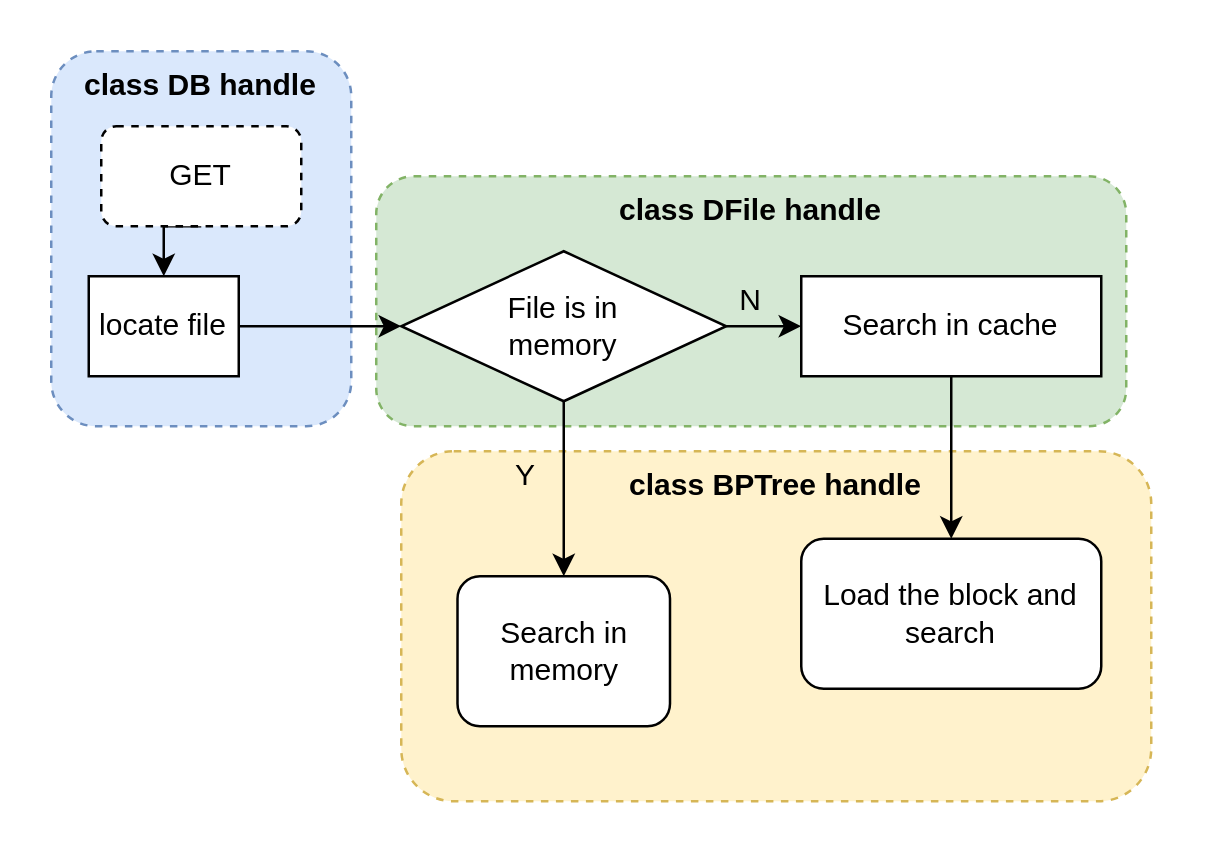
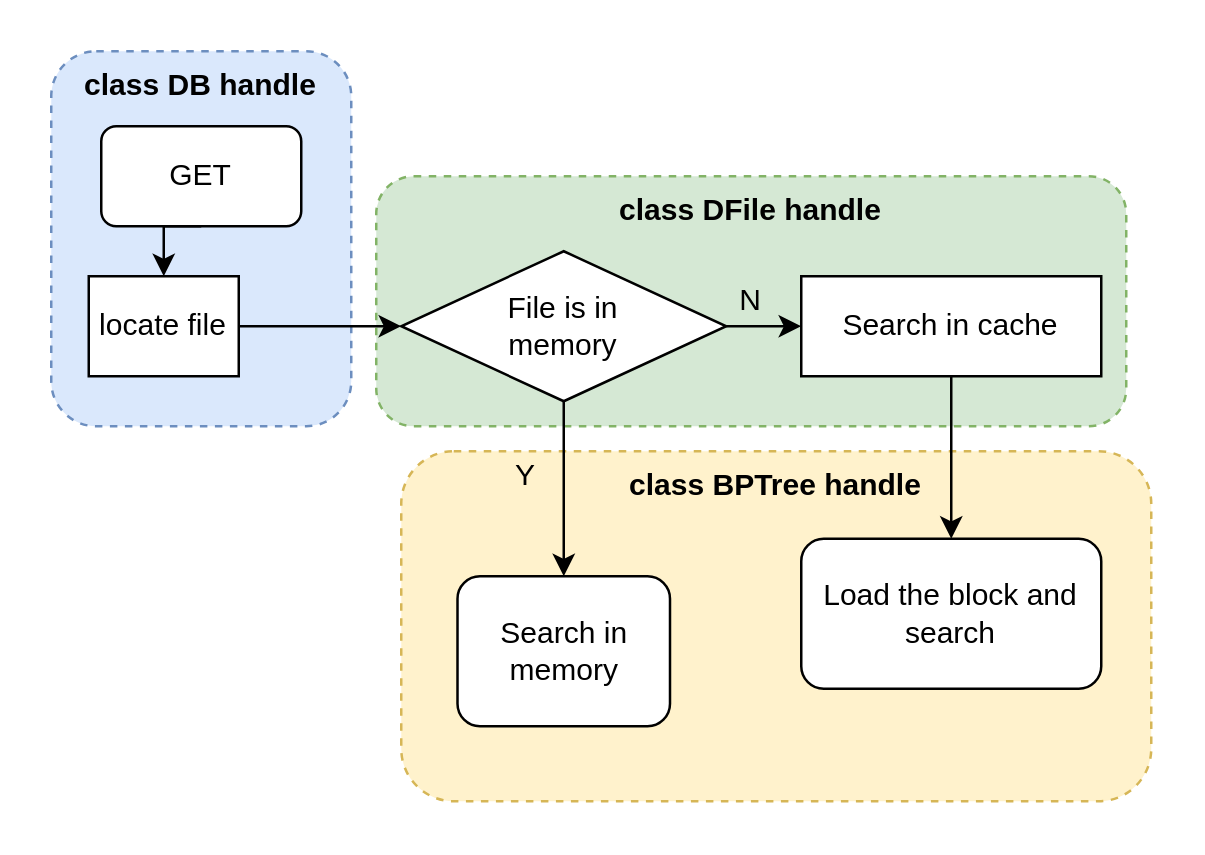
  <mxCell id="0" />
  <mxCell id="1" parent="0" />
  <mxCell id="2" value="&lt;b&gt;class BPTree handle&lt;/b&gt;" style="rounded=1;whiteSpace=wrap;html=1;dashed=1;verticalAlign=top;fillColor=#fff2cc;strokeColor=#d6b656;align=center;" parent="1" vertex="1"><mxGeometry x="160" y="180" width="300" height="140" as="geometry" /></mxCell>
  <mxCell id="3" value="&lt;b&gt;class DFile handle&lt;/b&gt;" style="rounded=1;whiteSpace=wrap;html=1;dashed=1;verticalAlign=top;fillColor=#d5e8d4;strokeColor=#82b366;" parent="1" vertex="1"><mxGeometry x="150" y="70" width="300" height="100" as="geometry" /></mxCell>
  <mxCell id="4" value="&lt;b&gt;class DB handle&lt;/b&gt;" style="rounded=1;whiteSpace=wrap;html=1;fillColor=#dae8fc;strokeColor=#6c8ebf;dashed=1;verticalAlign=top;" parent="1" vertex="1"><mxGeometry x="20" y="20" width="120" height="150" as="geometry" /></mxCell>
  <mxCell id="5" style="edgeStyle=orthogonalEdgeStyle;rounded=0;orthogonalLoop=1;jettySize=auto;html=1;exitX=1;exitY=0.5;exitDx=0;exitDy=0;entryX=0;entryY=0.5;entryDx=0;entryDy=0;" edge="1" parent="1" source="6" target="11"><mxGeometry relative="1" as="geometry" /></mxCell>
  <mxCell id="6" value="locate file" style="rounded=0;whiteSpace=wrap;html=1;" parent="1" vertex="1"><mxGeometry x="35" y="110" width="60" height="40" as="geometry" /></mxCell>
  <mxCell id="7" style="edgeStyle=orthogonalEdgeStyle;rounded=0;orthogonalLoop=1;jettySize=auto;html=1;exitX=0.5;exitY=1;exitDx=0;exitDy=0;entryX=0.5;entryY=0;entryDx=0;entryDy=0;" parent="1" source="8" target="6" edge="1"><mxGeometry relative="1" as="geometry" /></mxCell>
- <mxCell id="8" value="GET" style="rounded=1;whiteSpace=wrap;html=1;dashed=1;" parent="1" vertex="1"><mxGeometry x="40" y="50" width="80" height="40" as="geometry" /></mxCell>
+ <mxCell id="8" value="GET" style="rounded=1;whiteSpace=wrap;html=1;" parent="1" vertex="1"><mxGeometry x="40" y="50" width="80" height="40" as="geometry" /></mxCell>
  <mxCell id="9" value="" style="edgeStyle=orthogonalEdgeStyle;rounded=0;orthogonalLoop=1;jettySize=auto;exitX=0.5;exitY=1;exitDx=0;exitDy=0;entryX=0.5;entryY=0;entryDx=0;entryDy=0;" parent="1" source="11" target="15" edge="1"><mxGeometry relative="1" as="geometry"><mxPoint x="225" y="220" as="targetPoint" /></mxGeometry></mxCell>
  <mxCell id="10" style="edgeStyle=orthogonalEdgeStyle;rounded=0;orthogonalLoop=1;jettySize=auto;html=1;exitX=1;exitY=0.5;exitDx=0;exitDy=0;entryX=0;entryY=0.5;entryDx=0;entryDy=0;" edge="1" parent="1" source="11" target="13"><mxGeometry relative="1" as="geometry" /></mxCell>
  <mxCell id="11" value="File is in&lt;br&gt;memory" style="rhombus;whiteSpace=wrap;html=1;" parent="1" vertex="1"><mxGeometry x="160" y="100" width="130" height="60" as="geometry" /></mxCell>
  <mxCell id="12" style="edgeStyle=orthogonalEdgeStyle;rounded=0;orthogonalLoop=1;jettySize=auto;html=1;exitX=0.5;exitY=1;exitDx=0;exitDy=0;entryX=0.5;entryY=0;entryDx=0;entryDy=0;" edge="1" parent="1" source="13" target="14"><mxGeometry relative="1" as="geometry"><mxPoint x="365" y="210" as="targetPoint" /></mxGeometry></mxCell>
  <mxCell id="13" value="Search in cache" style="rounded=0;whiteSpace=wrap;html=1;" vertex="1" parent="1"><mxGeometry x="320" y="110" width="120" height="40" as="geometry" /></mxCell>
  <mxCell id="14" value="&lt;span&gt;Load the block and search&lt;/span&gt;" style="rounded=1;whiteSpace=wrap;html=1;align=center;" vertex="1" parent="1"><mxGeometry x="320" y="215" width="120" height="60" as="geometry" /></mxCell>
  <mxCell id="15" value="&lt;span&gt;Search in memory&lt;/span&gt;" style="rounded=1;whiteSpace=wrap;html=1;align=center;" vertex="1" parent="1"><mxGeometry x="182.5" y="230" width="85" height="60" as="geometry" /></mxCell>
  <mxCell id="16" value="N" style="text;html=1;strokeColor=none;fillColor=none;align=center;verticalAlign=middle;whiteSpace=wrap;rounded=0;" vertex="1" parent="1"><mxGeometry x="280" y="110" width="40" height="20" as="geometry" /></mxCell>
  <mxCell id="17" value="Y" style="text;html=1;strokeColor=none;fillColor=none;align=center;verticalAlign=middle;whiteSpace=wrap;rounded=0;" vertex="1" parent="1"><mxGeometry x="190" y="180" width="40" height="20" as="geometry" /></mxCell>
